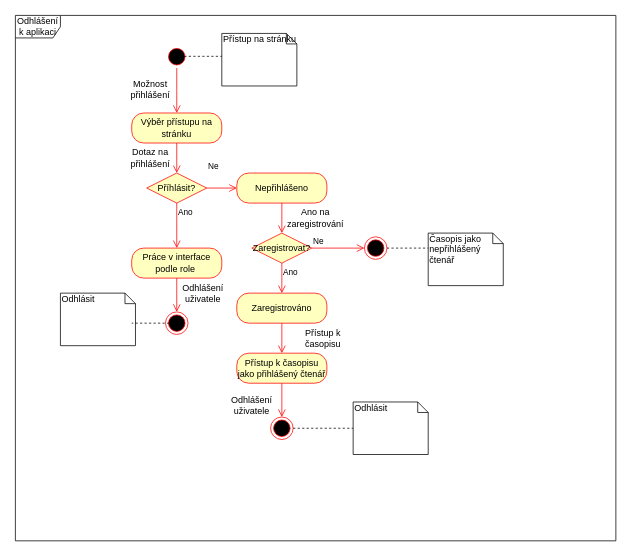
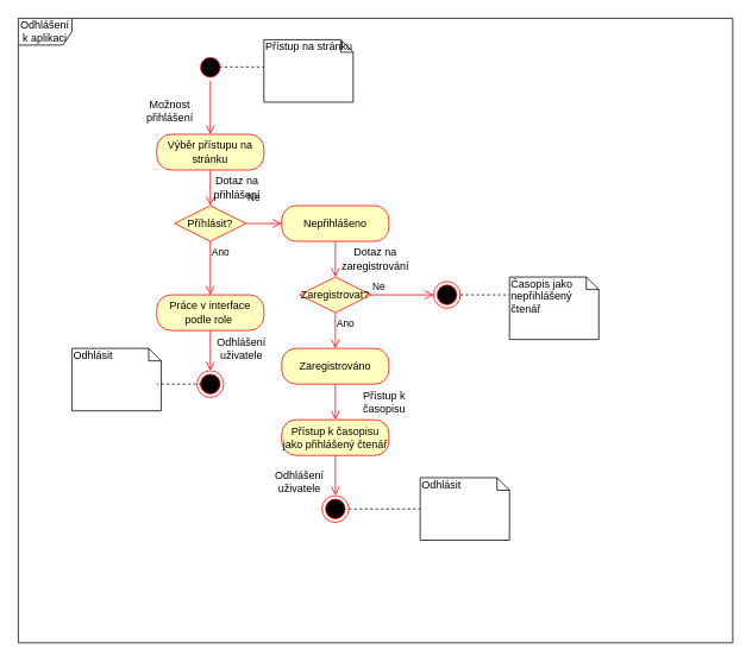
  <mxCell id="0" />
  <mxCell id="1" parent="0" />
  <mxCell id="2" value="" style="ellipse;html=1;shape=startState;fillColor=#000000;strokeColor=#ff0000;" vertex="1" parent="1"><mxGeometry x="220" y="60" width="30" height="30" as="geometry" /></mxCell>
  <mxCell id="3" value="" style="edgeStyle=orthogonalEdgeStyle;html=1;verticalAlign=bottom;endArrow=open;endSize=8;strokeColor=#ff0000;" edge="1" source="2" parent="1"><mxGeometry relative="1" as="geometry"><mxPoint x="235" y="150" as="targetPoint" /></mxGeometry></mxCell>
  <mxCell id="4" value="Výběr přístupu na stránku" style="rounded=1;whiteSpace=wrap;html=1;arcSize=40;fontColor=#000000;fillColor=#ffffc0;strokeColor=#ff0000;" vertex="1" parent="1"><mxGeometry x="175" y="150" width="120" height="40" as="geometry" /></mxCell>
  <mxCell id="5" value="" style="edgeStyle=orthogonalEdgeStyle;html=1;verticalAlign=bottom;endArrow=open;endSize=8;strokeColor=#ff0000;" edge="1" source="4" parent="1" target="6"><mxGeometry relative="1" as="geometry"><mxPoint x="235" y="250" as="targetPoint" /></mxGeometry></mxCell>
  <mxCell id="6" value="Příhlásit?" style="rhombus;whiteSpace=wrap;html=1;fillColor=#ffffc0;strokeColor=#ff0000;" vertex="1" parent="1"><mxGeometry x="195" y="230" width="80" height="40" as="geometry" /></mxCell>
  <mxCell id="7" value="Ne" style="edgeStyle=orthogonalEdgeStyle;html=1;align=left;verticalAlign=bottom;endArrow=open;endSize=8;strokeColor=#ff0000;" edge="1" source="6" parent="1" target="9"><mxGeometry x="-1" y="20" relative="1" as="geometry"><mxPoint x="375" y="250" as="targetPoint" /><mxPoint as="offset" /></mxGeometry></mxCell>
  <mxCell id="8" value="Ano" style="edgeStyle=orthogonalEdgeStyle;html=1;align=left;verticalAlign=top;endArrow=open;endSize=8;strokeColor=#ff0000;" edge="1" source="6" parent="1"><mxGeometry x="-1" relative="1" as="geometry"><mxPoint x="235" y="330" as="targetPoint" /></mxGeometry></mxCell>
  <mxCell id="9" value="Nepřihlášeno" style="rounded=1;whiteSpace=wrap;html=1;arcSize=40;fontColor=#000000;fillColor=#ffffc0;strokeColor=#ff0000;" vertex="1" parent="1"><mxGeometry x="315" y="230" width="120" height="40" as="geometry" /></mxCell>
  <mxCell id="10" value="" style="edgeStyle=orthogonalEdgeStyle;html=1;verticalAlign=bottom;endArrow=open;endSize=8;strokeColor=#ff0000;" edge="1" source="9" parent="1" target="11"><mxGeometry relative="1" as="geometry"><mxPoint x="375" y="330" as="targetPoint" /></mxGeometry></mxCell>
  <mxCell id="11" value="Zaregistrovat?" style="rhombus;whiteSpace=wrap;html=1;fillColor=#ffffc0;strokeColor=#ff0000;" vertex="1" parent="1"><mxGeometry x="335" y="310" width="80" height="40" as="geometry" /></mxCell>
  <mxCell id="12" value="Ne" style="edgeStyle=orthogonalEdgeStyle;html=1;align=left;verticalAlign=bottom;endArrow=open;endSize=8;strokeColor=#ff0000;" edge="1" source="11" parent="1" target="23"><mxGeometry x="-1" relative="1" as="geometry"><mxPoint x="500" y="330" as="targetPoint" /></mxGeometry></mxCell>
  <mxCell id="13" value="Ano" style="edgeStyle=orthogonalEdgeStyle;html=1;align=left;verticalAlign=top;endArrow=open;endSize=8;strokeColor=#ff0000;" edge="1" source="11" parent="1" target="14"><mxGeometry x="-1" relative="1" as="geometry"><mxPoint x="375" y="410" as="targetPoint" /></mxGeometry></mxCell>
  <mxCell id="14" value="Zaregistrováno" style="rounded=1;whiteSpace=wrap;html=1;arcSize=40;fontColor=#000000;fillColor=#ffffc0;strokeColor=#ff0000;" vertex="1" parent="1"><mxGeometry x="315" y="390" width="120" height="40" as="geometry" /></mxCell>
  <mxCell id="15" value="" style="edgeStyle=orthogonalEdgeStyle;html=1;verticalAlign=bottom;endArrow=open;endSize=8;strokeColor=#ff0000;" edge="1" source="14" parent="1" target="16"><mxGeometry relative="1" as="geometry"><mxPoint x="375" y="490" as="targetPoint" /></mxGeometry></mxCell>
  <mxCell id="16" value="Přístup k časopisu jako přihlášený čtenář" style="rounded=1;whiteSpace=wrap;html=1;arcSize=40;fontColor=#000000;fillColor=#ffffc0;strokeColor=#ff0000;" vertex="1" parent="1"><mxGeometry x="315" y="470" width="120" height="40" as="geometry" /></mxCell>
  <mxCell id="17" value="" style="edgeStyle=orthogonalEdgeStyle;html=1;verticalAlign=bottom;endArrow=open;endSize=8;strokeColor=#ff0000;" edge="1" source="16" parent="1" target="18"><mxGeometry relative="1" as="geometry"><mxPoint x="375" y="570" as="targetPoint" /></mxGeometry></mxCell>
  <mxCell id="18" value="" style="ellipse;html=1;shape=endState;fillColor=#000000;strokeColor=#ff0000;" vertex="1" parent="1"><mxGeometry x="360" y="555" width="30" height="30" as="geometry" /></mxCell>
  <mxCell id="19" value="Práce v interface podle role&amp;nbsp;" style="rounded=1;whiteSpace=wrap;html=1;arcSize=40;fontColor=#000000;fillColor=#ffffc0;strokeColor=#ff0000;" vertex="1" parent="1"><mxGeometry x="175" y="330" width="120" height="40" as="geometry" /></mxCell>
  <mxCell id="20" value="" style="edgeStyle=orthogonalEdgeStyle;html=1;verticalAlign=bottom;endArrow=open;endSize=8;strokeColor=#ff0000;" edge="1" source="19" parent="1" target="26"><mxGeometry relative="1" as="geometry"><mxPoint x="235" y="430" as="targetPoint" /></mxGeometry></mxCell>
  <mxCell id="21" value="Odhlásit" style="shape=note;whiteSpace=wrap;html=1;size=14;verticalAlign=top;align=left;spacingTop=-6;" vertex="1" parent="1"><mxGeometry x="470" y="535" width="100" height="70" as="geometry" /></mxCell>
  <mxCell id="22" value="" style="edgeStyle=orthogonalEdgeStyle;rounded=0;orthogonalLoop=1;jettySize=auto;html=1;dashed=1;endArrow=none;endFill=0;" edge="1" parent="1" source="18" target="21"><mxGeometry relative="1" as="geometry" /></mxCell>
  <mxCell id="23" value="" style="ellipse;html=1;shape=endState;fillColor=#000000;strokeColor=#ff0000;" vertex="1" parent="1"><mxGeometry x="485" y="315" width="30" height="30" as="geometry" /></mxCell>
  <mxCell id="24" value="Časopis jako nepřihlášený čtenář" style="shape=note;whiteSpace=wrap;html=1;size=14;verticalAlign=top;align=left;spacingTop=-6;" vertex="1" parent="1"><mxGeometry x="570" y="310" width="100" height="70" as="geometry" /></mxCell>
  <mxCell id="25" value="" style="endArrow=none;html=1;dashed=1;endFill=0;" edge="1" parent="1"><mxGeometry width="50" height="50" relative="1" as="geometry"><mxPoint x="515" y="330" as="sourcePoint" /><mxPoint x="570" y="330" as="targetPoint" /></mxGeometry></mxCell>
  <mxCell id="26" value="" style="ellipse;html=1;shape=endState;fillColor=#000000;strokeColor=#ff0000;" vertex="1" parent="1"><mxGeometry x="220" y="415" width="30" height="30" as="geometry" /></mxCell>
  <mxCell id="27" value="Odhlásit" style="shape=note;whiteSpace=wrap;html=1;size=14;verticalAlign=top;align=left;spacingTop=-6;" vertex="1" parent="1"><mxGeometry x="80" y="390" width="100" height="70" as="geometry" /></mxCell>
  <mxCell id="28" value="" style="endArrow=none;html=1;dashed=1;endFill=0;" edge="1" parent="1"><mxGeometry width="50" height="50" relative="1" as="geometry"><mxPoint x="225" y="430" as="sourcePoint" /><mxPoint x="175" y="430" as="targetPoint" /></mxGeometry></mxCell>
  <mxCell id="29" value="Přístup na stránku" style="shape=note;whiteSpace=wrap;html=1;size=14;verticalAlign=top;align=left;spacingTop=-6;" vertex="1" parent="1"><mxGeometry x="295" y="44" width="100" height="70" as="geometry" /></mxCell>
  <mxCell id="30" value="" style="endArrow=none;dashed=1;html=1;" edge="1" parent="1"><mxGeometry width="50" height="50" relative="1" as="geometry"><mxPoint x="245" y="74.5" as="sourcePoint" /><mxPoint x="295" y="74.5" as="targetPoint" /></mxGeometry></mxCell>
  <mxCell id="31" value="Odhlášení k aplikaci" style="shape=umlFrame;whiteSpace=wrap;html=1;" vertex="1" parent="1"><mxGeometry y="20" width="800" height="700" as="geometry" x="20" /></mxCell>
- <mxCell id="32" value="Možnost přihlášení" style="text;html=1;strokeColor=none;fillColor=none;align=center;verticalAlign=middle;whiteSpace=wrap;rounded=0;" vertex="1" parent="1"><mxGeometry x="180" y="109" width="40" height="20" as="geometry" /></mxCell>
- <mxCell id="33" value="Dotaz na přihlášení" style="text;html=1;strokeColor=none;fillColor=none;align=center;verticalAlign=middle;whiteSpace=wrap;rounded=0;" vertex="1" parent="1"><mxGeometry x="180" y="200" width="40" height="20" as="geometry" /></mxCell>
- <mxCell id="34" value="Ano na zaregistrování" style="text;html=1;strokeColor=none;fillColor=none;align=center;verticalAlign=middle;whiteSpace=wrap;rounded=0;" vertex="1" parent="1"><mxGeometry x="400" y="280" width="40" height="20" as="geometry" /></mxCell>
+ <mxCell id="32" value="Možnost přihlášení" style="text;html=1;strokeColor=none;fillColor=none;align=center;verticalAlign=middle;whiteSpace=wrap;rounded=0;" vertex="1" parent="1"><mxGeometry x="170" y="114" width="40" height="20" as="geometry" /></mxCell>
+ <mxCell id="33" value="Dotaz na přihlášení" style="text;html=1;strokeColor=none;fillColor=none;align=center;verticalAlign=middle;whiteSpace=wrap;rounded=0;" vertex="1" parent="1"><mxGeometry x="245" y="200" width="40" height="20" as="geometry" /></mxCell>
+ <mxCell id="34" value="Dotaz na zaregistrování" style="text;html=1;strokeColor=none;fillColor=none;align=center;verticalAlign=middle;whiteSpace=wrap;rounded=0;" vertex="1" parent="1"><mxGeometry x="400" y="280" width="40" height="20" as="geometry" /></mxCell>
  <mxCell id="35" value="Přístup k časopisu" style="text;html=1;strokeColor=none;fillColor=none;align=center;verticalAlign=middle;whiteSpace=wrap;rounded=0;" vertex="1" parent="1"><mxGeometry x="410" y="440" width="40" height="20" as="geometry" /></mxCell>
  <mxCell id="36" value="Odhlášení uživatele" style="text;html=1;strokeColor=none;fillColor=none;align=center;verticalAlign=middle;whiteSpace=wrap;rounded=0;" vertex="1" parent="1"><mxGeometry x="315" y="530" width="40" height="20" as="geometry" /></mxCell>
  <mxCell id="37" value="Odhlášení uživatele" style="text;html=1;strokeColor=none;fillColor=none;align=center;verticalAlign=middle;whiteSpace=wrap;rounded=0;" vertex="1" parent="1"><mxGeometry x="250" y="380" width="40" height="20" as="geometry" /></mxCell>
